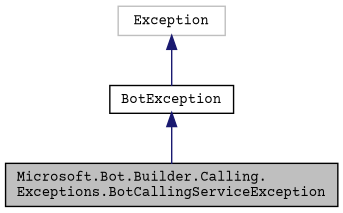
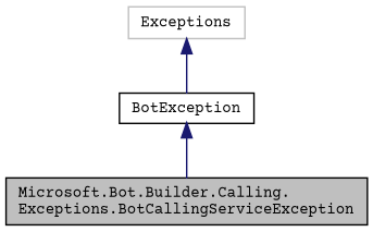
  digraph {
    fontname="Courier Prime"
    node [color=black fillcolor=white fontname="Courier Prime" fontsize=10 shape=record style=filled]
    edge [color=midnightblue dir=back fontname="Courier Prime" fontsize=10 labelfontname=Helvetica labelfontsize=10 style=solid]
    n1 [fillcolor=grey75 fontcolor=black height=0.2 label="Microsoft.Bot.Builder.Calling.\lExceptions.BotCallingServiceException" width=0.4]
    n2 [height=0.2 label=BotException width=0.4]
-   n3 [color=grey75 height=0.2 label=Exception width=0.4]
+   n3 [color=grey75 height=0.2 label=Exceptions width=0.4]
    n2 -> n1
    n3 -> n2
  }
